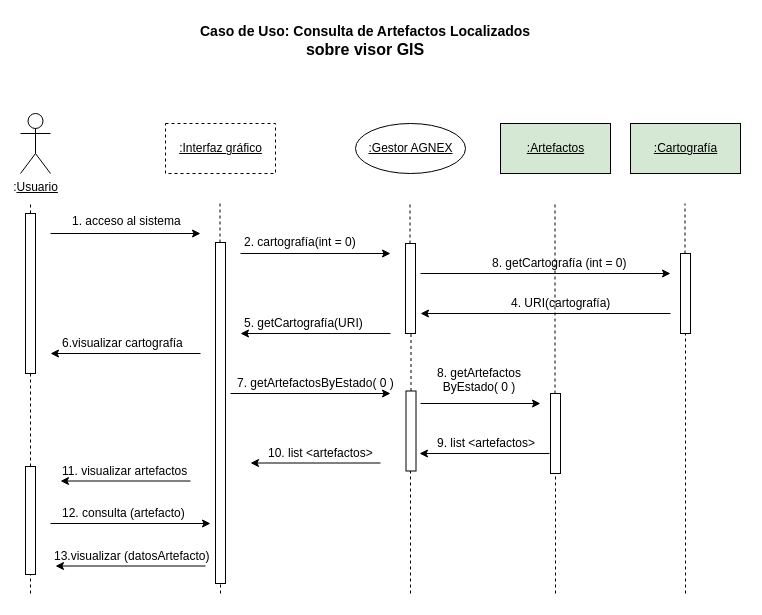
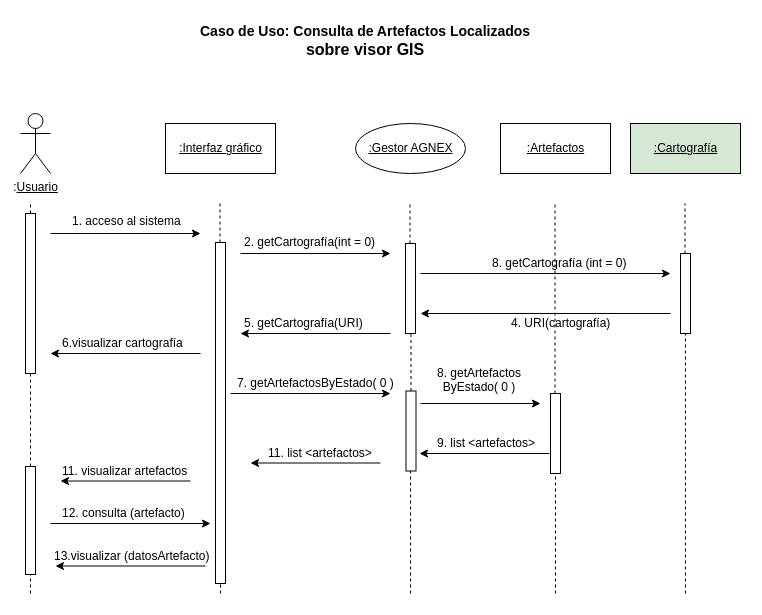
  <mxCell id="0" />
  <mxCell id="1" parent="0" />
  <mxCell id="2" value=":&lt;u&gt;Usuario&lt;/u&gt;" style="shape=umlActor;verticalLabelPosition=bottom;labelBackgroundColor=#ffffff;verticalAlign=top;html=1;" parent="1" vertex="1"><mxGeometry x="20" y="113" width="30" height="60" as="geometry" /></mxCell>
- <mxCell id="3" value="&lt;u&gt;:Interfaz gráfico&lt;/u&gt;" style="html=1;dashed=1;" parent="1" vertex="1"><mxGeometry x="165" y="123" width="110" height="50" as="geometry" /></mxCell>
+ <mxCell id="3" value="&lt;u&gt;:Interfaz gráfico&lt;/u&gt;" style="html=1;" parent="1" vertex="1"><mxGeometry x="165" y="123" width="110" height="50" as="geometry" /></mxCell>
  <mxCell id="4" value="&lt;u&gt;:Gestor AGNEX&lt;/u&gt;" style="ellipse;html=1;" parent="1" vertex="1"><mxGeometry x="355" y="123" width="110" height="50" as="geometry" /></mxCell>
- <mxCell id="5" value="&lt;u&gt;:Artefactos&lt;/u&gt;" style="html=1;fillColor=#d5e8d4;" parent="1" vertex="1"><mxGeometry x="500" y="123" width="110" height="50" as="geometry" /></mxCell>
+ <mxCell id="5" value="&lt;u&gt;:Artefactos&lt;/u&gt;" style="html=1;" parent="1" vertex="1"><mxGeometry x="500" y="123" width="110" height="50" as="geometry" /></mxCell>
  <mxCell id="6" value="" style="endArrow=none;dashed=1;html=1;" parent="1" source="39" edge="1"><mxGeometry width="50" height="50" relative="1" as="geometry"><mxPoint x="30" y="593" as="sourcePoint" /><mxPoint x="30" y="203" as="targetPoint" /></mxGeometry></mxCell>
  <mxCell id="7" value="" style="endArrow=none;dashed=1;html=1;" parent="1" source="43" edge="1"><mxGeometry width="50" height="50" relative="1" as="geometry"><mxPoint x="220" y="593" as="sourcePoint" /><mxPoint x="219.5" y="203" as="targetPoint" /></mxGeometry></mxCell>
  <mxCell id="8" value="" style="endArrow=none;dashed=1;html=1;" parent="1" source="45" edge="1"><mxGeometry width="50" height="50" relative="1" as="geometry"><mxPoint x="410" y="593" as="sourcePoint" /><mxPoint x="409.5" y="203" as="targetPoint" /></mxGeometry></mxCell>
  <mxCell id="9" value="" style="endArrow=none;dashed=1;html=1;" parent="1" source="49" edge="1"><mxGeometry width="50" height="50" relative="1" as="geometry"><mxPoint x="555" y="593" as="sourcePoint" /><mxPoint x="554.5" y="203" as="targetPoint" /></mxGeometry></mxCell>
  <mxCell id="10" value="" style="endArrow=classic;html=1;" parent="1" edge="1"><mxGeometry width="50" height="50" relative="1" as="geometry"><mxPoint x="50" y="233" as="sourcePoint" /><mxPoint x="200" y="233" as="targetPoint" /></mxGeometry></mxCell>
  <mxCell id="11" value="" style="endArrow=classic;html=1;" parent="1" edge="1"><mxGeometry width="50" height="50" relative="1" as="geometry"><mxPoint x="50" y="523" as="sourcePoint" /><mxPoint x="210" y="523" as="targetPoint" /></mxGeometry></mxCell>
  <mxCell id="12" value="" style="endArrow=classic;html=1;" parent="1" edge="1"><mxGeometry width="50" height="50" relative="1" as="geometry"><mxPoint x="230" y="393" as="sourcePoint" /><mxPoint x="390" y="393" as="targetPoint" /></mxGeometry></mxCell>
  <mxCell id="13" value="" style="endArrow=classic;html=1;" parent="1" edge="1"><mxGeometry width="50" height="50" relative="1" as="geometry"><mxPoint x="390" y="333" as="sourcePoint" /><mxPoint x="240" y="333" as="targetPoint" /></mxGeometry></mxCell>
  <mxCell id="14" value="" style="endArrow=classic;html=1;" parent="1" edge="1"><mxGeometry width="50" height="50" relative="1" as="geometry"><mxPoint x="240" y="253" as="sourcePoint" /><mxPoint x="390" y="253" as="targetPoint" /></mxGeometry></mxCell>
  <mxCell id="15" value="" style="endArrow=none;dashed=1;html=1;" parent="1" source="47" edge="1"><mxGeometry width="50" height="50" relative="1" as="geometry"><mxPoint x="685" y="593" as="sourcePoint" /><mxPoint x="684.5" y="203" as="targetPoint" /></mxGeometry></mxCell>
  <mxCell id="16" value="&lt;u&gt;:Cartografía&lt;/u&gt;" style="html=1;fillColor=#d5e8d4;" parent="1" vertex="1"><mxGeometry x="630" y="123" width="110" height="50" as="geometry" /></mxCell>
  <mxCell id="17" value="" style="endArrow=classic;html=1;" parent="1" edge="1"><mxGeometry width="50" height="50" relative="1" as="geometry"><mxPoint x="420" y="273" as="sourcePoint" /><mxPoint x="670" y="273" as="targetPoint" /></mxGeometry></mxCell>
  <mxCell id="18" value="" style="endArrow=classic;html=1;" parent="1" edge="1"><mxGeometry width="50" height="50" relative="1" as="geometry"><mxPoint x="670" y="313" as="sourcePoint" /><mxPoint x="420" y="313" as="targetPoint" /></mxGeometry></mxCell>
  <mxCell id="19" value="" style="endArrow=classic;html=1;" parent="1" edge="1"><mxGeometry width="50" height="50" relative="1" as="geometry"><mxPoint x="200" y="353" as="sourcePoint" /><mxPoint x="50" y="353" as="targetPoint" /></mxGeometry></mxCell>
  <mxCell id="20" value="" style="endArrow=classic;html=1;" parent="1" edge="1"><mxGeometry width="50" height="50" relative="1" as="geometry"><mxPoint x="420" y="403" as="sourcePoint" /><mxPoint x="540" y="403" as="targetPoint" /></mxGeometry></mxCell>
  <mxCell id="21" value="1. acceso al sistema" style="text;html=1;resizable=0;points=[];autosize=1;align=left;verticalAlign=top;spacingTop=-4;" parent="1" vertex="1"><mxGeometry x="70" y="211" width="120" height="20" as="geometry" /></mxCell>
- <mxCell id="22" value="2. cartografía(int = 0)" style="text;html=1;resizable=0;points=[];autosize=1;align=left;verticalAlign=top;spacingTop=-4;" parent="1" vertex="1"><mxGeometry x="242" y="232" width="150" height="20" as="geometry" /></mxCell>
+ <mxCell id="22" value="2. getCartografía(int = 0)" style="text;html=1;resizable=0;points=[];autosize=1;align=left;verticalAlign=top;spacingTop=-4;" parent="1" vertex="1"><mxGeometry x="242" y="232" width="150" height="20" as="geometry" /></mxCell>
  <mxCell id="23" value="8. getCartografía (int = 0)" style="text;html=1;resizable=0;points=[];autosize=1;align=left;verticalAlign=top;spacingTop=-4;" parent="1" vertex="1"><mxGeometry x="490" y="253" width="150" height="20" as="geometry" /></mxCell>
- <mxCell id="24" value="4. URI(cartografía)" style="text;html=1;resizable=0;points=[];autosize=1;align=left;verticalAlign=top;spacingTop=-4;" parent="1" vertex="1"><mxGeometry x="509" y="293" width="110" height="20" as="geometry" /></mxCell>
+ <mxCell id="24" value="4. URI(cartografía)" style="text;html=1;resizable=0;points=[];autosize=1;align=left;verticalAlign=top;spacingTop=-4;" parent="1" vertex="1"><mxGeometry x="509" y="313" width="110" height="20" as="geometry" /></mxCell>
  <mxCell id="25" value="5. getCartografía(URI)" style="text;html=1;resizable=0;points=[];autosize=1;align=left;verticalAlign=top;spacingTop=-4;" parent="1" vertex="1"><mxGeometry x="242" y="313" width="160" height="20" as="geometry" /></mxCell>
  <mxCell id="26" value="6.visualizar cartografía" style="text;html=1;resizable=0;points=[];autosize=1;align=left;verticalAlign=top;spacingTop=-4;" parent="1" vertex="1"><mxGeometry x="60" y="333" width="140" height="20" as="geometry" /></mxCell>
  <mxCell id="27" value="7. getArtefactosByEstado( 0 )" style="text;html=1;resizable=0;points=[];autosize=1;align=left;verticalAlign=top;spacingTop=-4;" parent="1" vertex="1"><mxGeometry x="235" y="373" width="170" height="20" as="geometry" /></mxCell>
  <mxCell id="28" value="8. getArtefactos&lt;br&gt;&lt;div style=&quot;text-align: center&quot;&gt;&lt;span&gt;ByEstado( 0 )&lt;/span&gt;&lt;/div&gt;" style="text;html=1;resizable=0;points=[];autosize=1;align=left;verticalAlign=top;spacingTop=-4;" parent="1" vertex="1"><mxGeometry x="435" y="363" width="100" height="30" as="geometry" /></mxCell>
  <mxCell id="29" value="" style="endArrow=classic;html=1;" parent="1" edge="1"><mxGeometry width="50" height="50" relative="1" as="geometry"><mxPoint x="549" y="453" as="sourcePoint" /><mxPoint x="419" y="453" as="targetPoint" /></mxGeometry></mxCell>
  <mxCell id="30" value="9. list &amp;lt;artefactos&amp;gt;" style="text;html=1;resizable=0;points=[];autosize=1;align=left;verticalAlign=top;spacingTop=-4;" parent="1" vertex="1"><mxGeometry x="435" y="433" width="110" height="20" as="geometry" /></mxCell>
  <mxCell id="31" value="" style="endArrow=classic;html=1;" parent="1" edge="1"><mxGeometry width="50" height="50" relative="1" as="geometry"><mxPoint x="380" y="462.5" as="sourcePoint" /><mxPoint x="250" y="462.5" as="targetPoint" /></mxGeometry></mxCell>
- <mxCell id="32" value="10. list &amp;lt;artefactos&amp;gt;" style="text;html=1;resizable=0;points=[];autosize=1;align=left;verticalAlign=top;spacingTop=-4;" parent="1" vertex="1"><mxGeometry x="266" y="442.5" width="120" height="20" as="geometry" /></mxCell>
+ <mxCell id="32" value="11. list &amp;lt;artefactos&amp;gt;" style="text;html=1;resizable=0;points=[];autosize=1;align=left;verticalAlign=top;spacingTop=-4;" parent="1" vertex="1"><mxGeometry x="266" y="442.5" width="120" height="20" as="geometry" /></mxCell>
  <mxCell id="33" value="" style="endArrow=classic;html=1;" parent="1" edge="1"><mxGeometry width="50" height="50" relative="1" as="geometry"><mxPoint x="190" y="480.5" as="sourcePoint" /><mxPoint x="60" y="480.5" as="targetPoint" /></mxGeometry></mxCell>
  <mxCell id="34" value="11. visualizar artefactos" style="text;html=1;resizable=0;points=[];autosize=1;align=left;verticalAlign=top;spacingTop=-4;" parent="1" vertex="1"><mxGeometry x="60" y="460.5" width="140" height="20" as="geometry" /></mxCell>
  <mxCell id="35" value="12. consulta (artefacto)" style="text;html=1;resizable=0;points=[];autosize=1;align=left;verticalAlign=top;spacingTop=-4;" parent="1" vertex="1"><mxGeometry x="60" y="503" width="140" height="20" as="geometry" /></mxCell>
  <mxCell id="36" value="13.visualizar (datosArtefacto)" style="text;html=1;resizable=0;points=[];autosize=1;align=left;verticalAlign=top;spacingTop=-4;" parent="1" vertex="1"><mxGeometry x="52" y="545.5" width="170" height="20" as="geometry" /></mxCell>
  <mxCell id="37" value="" style="endArrow=classic;html=1;" parent="1" edge="1"><mxGeometry width="50" height="50" relative="1" as="geometry"><mxPoint x="205" y="565.5" as="sourcePoint" /><mxPoint x="55" y="565.5" as="targetPoint" /></mxGeometry></mxCell>
  <mxCell id="38" value="&lt;font style=&quot;font-size: 14px&quot;&gt;&lt;b&gt;Caso de Uso: Consulta de Artefactos Localizados &lt;br&gt;&lt;/b&gt;&lt;/font&gt;&lt;div style=&quot;text-align: center&quot;&gt;&lt;span&gt;&lt;font size=&quot;3&quot;&gt;&lt;b&gt;sobre visor GIS&lt;/b&gt;&lt;/font&gt;&lt;/span&gt;&lt;/div&gt;" style="text;html=1;resizable=0;points=[];autosize=1;align=left;verticalAlign=top;spacingTop=-4;" parent="1" vertex="1"><mxGeometry x="198" y="20" width="350" height="30" as="geometry" /></mxCell>
  <mxCell id="39" value="" style="html=1;points=[];perimeter=orthogonalPerimeter;" parent="1" vertex="1"><mxGeometry x="25" y="213" width="10" height="160" as="geometry" /></mxCell>
  <mxCell id="40" value="" style="endArrow=none;dashed=1;html=1;" parent="1" source="41" target="39" edge="1"><mxGeometry width="50" height="50" relative="1" as="geometry"><mxPoint x="30" y="593" as="sourcePoint" /><mxPoint x="30" y="203" as="targetPoint" /></mxGeometry></mxCell>
  <mxCell id="41" value="" style="html=1;points=[];perimeter=orthogonalPerimeter;" parent="1" vertex="1"><mxGeometry x="25" y="466" width="10" height="108" as="geometry" /></mxCell>
  <mxCell id="42" value="" style="endArrow=none;dashed=1;html=1;" parent="1" target="41" edge="1"><mxGeometry width="50" height="50" relative="1" as="geometry"><mxPoint x="30" y="593" as="sourcePoint" /><mxPoint x="30" y="373" as="targetPoint" /></mxGeometry></mxCell>
  <mxCell id="43" value="" style="html=1;points=[];perimeter=orthogonalPerimeter;" parent="1" vertex="1"><mxGeometry x="215" y="242" width="10" height="341" as="geometry" /></mxCell>
  <mxCell id="44" value="" style="endArrow=none;dashed=1;html=1;" parent="1" target="43" edge="1"><mxGeometry width="50" height="50" relative="1" as="geometry"><mxPoint x="220" y="593" as="sourcePoint" /><mxPoint x="219.5" y="203" as="targetPoint" /></mxGeometry></mxCell>
  <mxCell id="45" value="" style="html=1;points=[];perimeter=orthogonalPerimeter;" parent="1" vertex="1"><mxGeometry x="405" y="243" width="10" height="90" as="geometry" /></mxCell>
  <mxCell id="46" value="" style="endArrow=none;dashed=1;html=1;" parent="1" source="51" target="45" edge="1"><mxGeometry width="50" height="50" relative="1" as="geometry"><mxPoint x="410" y="593" as="sourcePoint" /><mxPoint x="409.5" y="203" as="targetPoint" /></mxGeometry></mxCell>
  <mxCell id="47" value="" style="html=1;points=[];perimeter=orthogonalPerimeter;" parent="1" vertex="1"><mxGeometry x="680" y="253" width="10" height="80" as="geometry" /></mxCell>
  <mxCell id="48" value="" style="endArrow=none;dashed=1;html=1;" parent="1" target="47" edge="1"><mxGeometry width="50" height="50" relative="1" as="geometry"><mxPoint x="685" y="593" as="sourcePoint" /><mxPoint x="684.5" y="203" as="targetPoint" /></mxGeometry></mxCell>
  <mxCell id="49" value="" style="html=1;points=[];perimeter=orthogonalPerimeter;" parent="1" vertex="1"><mxGeometry x="550" y="393" width="10" height="80" as="geometry" /></mxCell>
  <mxCell id="50" value="" style="endArrow=none;dashed=1;html=1;" parent="1" target="49" edge="1"><mxGeometry width="50" height="50" relative="1" as="geometry"><mxPoint x="555" y="593" as="sourcePoint" /><mxPoint x="554.5" y="203" as="targetPoint" /></mxGeometry></mxCell>
  <mxCell id="51" value="" style="html=1;points=[];perimeter=orthogonalPerimeter;" parent="1" vertex="1"><mxGeometry x="405.5" y="390.5" width="10" height="80" as="geometry" /></mxCell>
  <mxCell id="52" value="" style="endArrow=none;dashed=1;html=1;" parent="1" target="51" edge="1"><mxGeometry width="50" height="50" relative="1" as="geometry"><mxPoint x="410" y="593" as="sourcePoint" /><mxPoint x="410" y="333" as="targetPoint" /></mxGeometry></mxCell>
